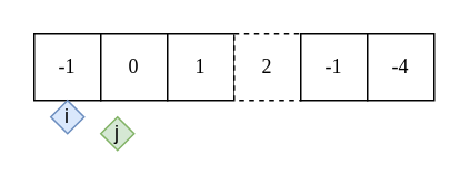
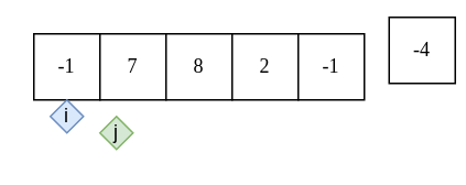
  <mxCell id="0" />
  <mxCell id="1" parent="0" />
  <mxCell id="2" value="&lt;font face=&quot;Lucida Console&quot;&gt;-1&lt;/font&gt;" style="rounded=0;whiteSpace=wrap;html=1;" parent="1" vertex="1"><mxGeometry x="20" y="20" width="40" height="40" as="geometry" /></mxCell>
- <mxCell id="3" value="&lt;font face=&quot;Lucida Console&quot;&gt;0&lt;/font&gt;" style="rounded=0;whiteSpace=wrap;html=1;" parent="1" vertex="1"><mxGeometry x="60" y="20" width="40" height="40" as="geometry" /></mxCell>
- <mxCell id="4" value="&lt;font face=&quot;Lucida Console&quot;&gt;1&lt;/font&gt;" style="rounded=0;whiteSpace=wrap;html=1;" parent="1" vertex="1"><mxGeometry x="100" y="20" width="40" height="40" as="geometry" /></mxCell>
+ <mxCell id="3" value="&lt;font face=&quot;Lucida Console&quot;&gt;7&lt;/font&gt;" style="rounded=0;whiteSpace=wrap;html=1;" parent="1" vertex="1"><mxGeometry x="60" y="20" width="40" height="40" as="geometry" /></mxCell>
+ <mxCell id="4" value="&lt;font face=&quot;Lucida Console&quot;&gt;8&lt;/font&gt;" style="rounded=0;whiteSpace=wrap;html=1;" parent="1" vertex="1"><mxGeometry x="100" y="20" width="40" height="40" as="geometry" /></mxCell>
  <mxCell id="5" value="i" style="rhombus;whiteSpace=wrap;html=1;fillColor=#dae8fc;strokeColor=#6c8ebf;" parent="1" vertex="1"><mxGeometry x="30" y="60" width="20" height="20" as="geometry" /></mxCell>
  <mxCell id="6" value="j" style="rhombus;whiteSpace=wrap;html=1;fillColor=#d5e8d4;strokeColor=#82b366;" parent="1" vertex="1"><mxGeometry x="60" y="70" width="20" height="20" as="geometry" /></mxCell>
- <mxCell id="7" value="&lt;font face=&quot;Lucida Console&quot;&gt;2&lt;/font&gt;" style="rounded=0;whiteSpace=wrap;html=1;dashed=1;" parent="1" vertex="1"><mxGeometry x="140" y="20" width="40" height="40" as="geometry" /></mxCell>
+ <mxCell id="7" value="&lt;font face=&quot;Lucida Console&quot;&gt;2&lt;/font&gt;" style="rounded=0;whiteSpace=wrap;html=1;" parent="1" vertex="1"><mxGeometry x="140" y="20" width="40" height="40" as="geometry" /></mxCell>
  <mxCell id="8" value="&lt;font face=&quot;Lucida Console&quot;&gt;-1&lt;/font&gt;" style="rounded=0;whiteSpace=wrap;html=1;" vertex="1" parent="1"><mxGeometry x="180" y="20" width="40" height="40" as="geometry" /></mxCell>
- <mxCell id="9" value="&lt;font face=&quot;Lucida Console&quot;&gt;-4&lt;/font&gt;" style="rounded=0;whiteSpace=wrap;html=1;" vertex="1" parent="1"><mxGeometry x="220" y="20" width="40" height="40" as="geometry" /></mxCell>
+ <mxCell id="9" value="&lt;font face=&quot;Lucida Console&quot;&gt;-4&lt;/font&gt;" style="rounded=0;whiteSpace=wrap;html=1;" vertex="1" parent="1"><mxGeometry x="235" y="10" width="40" height="40" as="geometry" /></mxCell>
